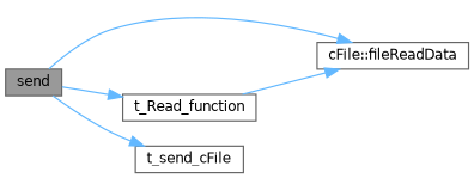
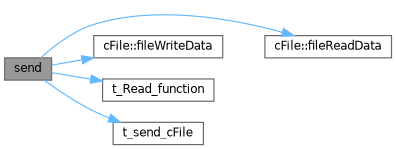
  digraph {
    rankdir=LR
    node [color=grey40 fillcolor=white fontname=Helvetica fontsize=10 shape=box style=filled]
    edge [color=steelblue1 fontname=Helvetica fontsize=10 labelfontname=Helvetica labelfontsize=10 style=solid]
    n1 [color=gray40 fillcolor=grey60 fontcolor=black height=0.2 label=send width=0.4]
    n2 [height=0.2 label="cFile::fileReadData" width=0.4]
+   n3 [height=0.2 label="cFile::fileWriteData" width=0.4]
    n4 [height=0.2 label=t_Read_function width=0.4]
    n5 [height=0.2 label=t_send_cFile width=0.4]
    n1 -> n2
+   n1 -> n3
    n1 -> n4
    n1 -> n5
-   n4 -> n2
  }
